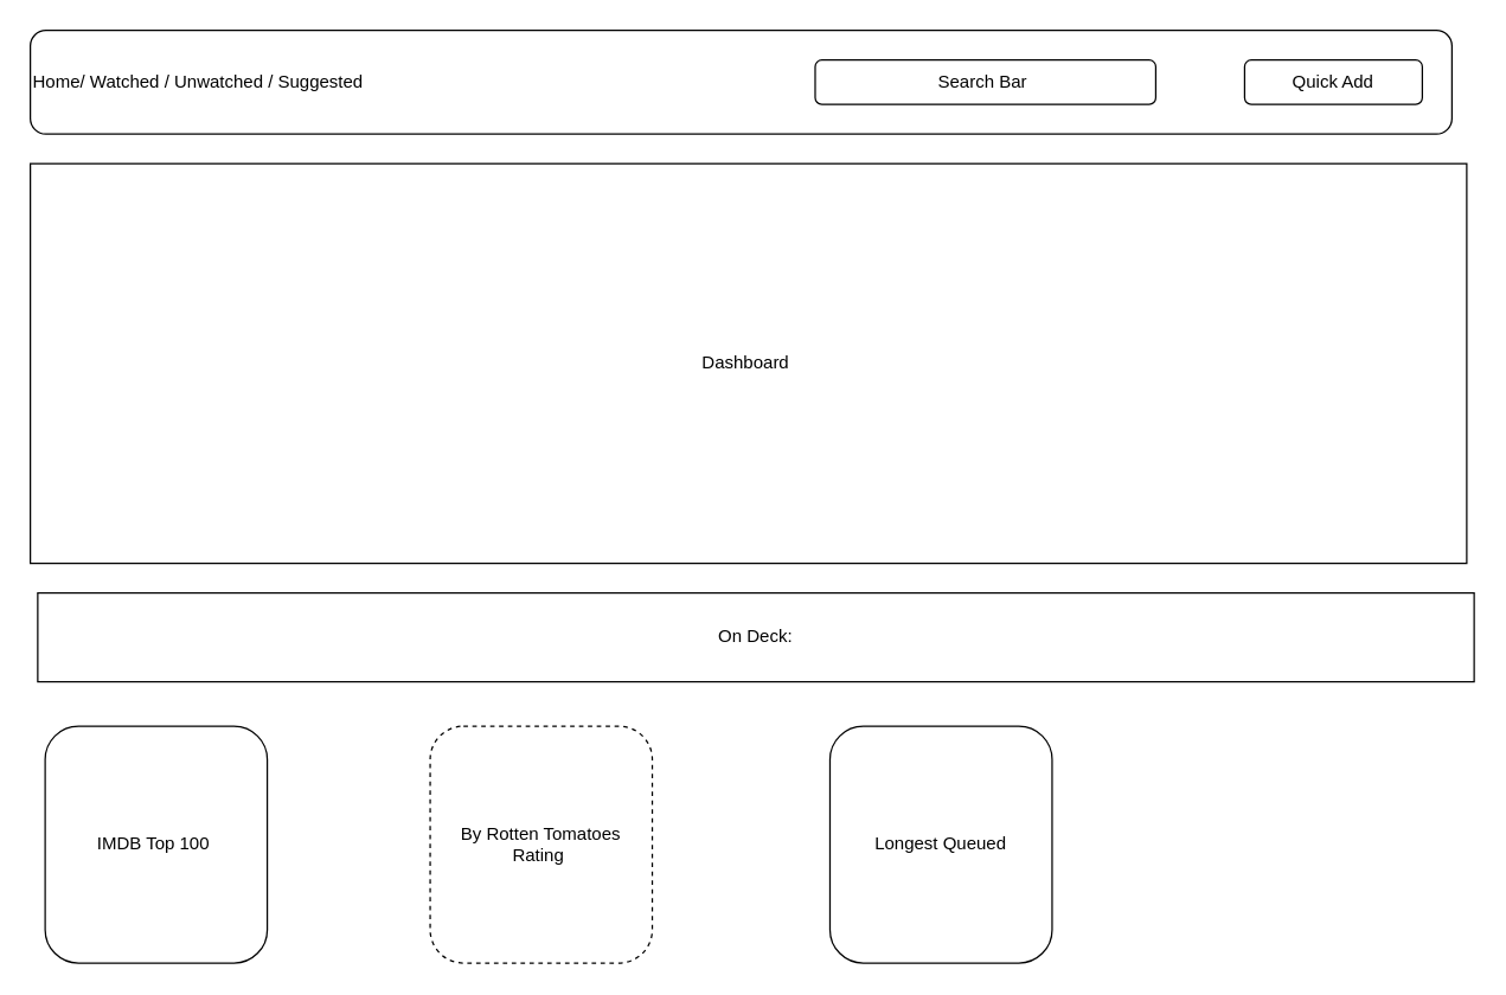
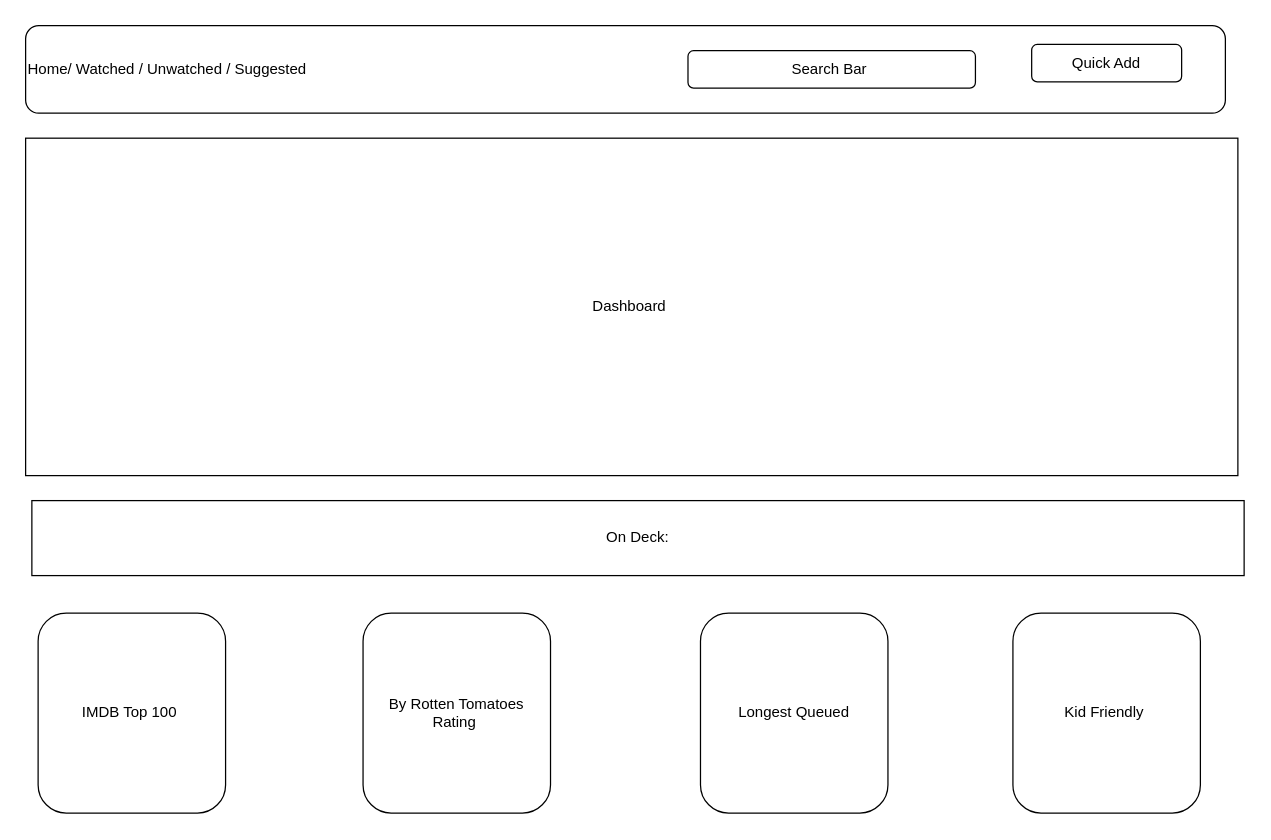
  <mxCell id="0" style=";html=1;" />
  <mxCell id="1" style=";html=1;" parent="0" />
  <mxCell id="2" value="Home/ Watched / Unwatched / Suggested" style="rounded=1;whiteSpace=wrap;html=1;align=left;" vertex="1" parent="1"><mxGeometry x="20" y="20" width="960" height="70" as="geometry" /></mxCell>
  <mxCell id="3" value="Dashboard&amp;nbsp;" style="rounded=0;whiteSpace=wrap;html=1;" vertex="1" parent="1"><mxGeometry x="20" y="110" width="970" height="270" as="geometry" /></mxCell>
- <mxCell id="4" value="By Rotten Tomatoes Rating&amp;nbsp;" style="rounded=1;whiteSpace=wrap;html=1;dashed=1;" vertex="1" parent="1"><mxGeometry x="290" y="490" width="150" height="160" as="geometry" /></mxCell>
+ <mxCell id="4" value="By Rotten Tomatoes Rating&amp;nbsp;" style="rounded=1;whiteSpace=wrap;html=1;" vertex="1" parent="1"><mxGeometry x="290" y="490" width="150" height="160" as="geometry" /></mxCell>
+ <mxCell id="5" value="Kid Friendly&amp;nbsp;" style="rounded=1;whiteSpace=wrap;html=1;" vertex="1" parent="1"><mxGeometry x="810" y="490" width="150" height="160" as="geometry" /></mxCell>
  <mxCell id="6" value="On Deck:" style="rounded=0;whiteSpace=wrap;html=1;" vertex="1" parent="1"><mxGeometry x="25" y="400" width="970" height="60" as="geometry" /></mxCell>
  <mxCell id="7" value="Longest Queued" style="rounded=1;whiteSpace=wrap;html=1;" vertex="1" parent="1"><mxGeometry x="560" y="490" width="150" height="160" as="geometry" /></mxCell>
  <mxCell id="8" value="IMDB Top 100&amp;nbsp;" style="rounded=1;whiteSpace=wrap;html=1;" vertex="1" parent="1"><mxGeometry x="30" y="490" width="150" height="160" as="geometry" /></mxCell>
  <mxCell id="9" value="Search Bar&amp;nbsp;" style="rounded=1;whiteSpace=wrap;html=1;" vertex="1" parent="1"><mxGeometry x="550" y="40" width="230" height="30" as="geometry" /></mxCell>
- <mxCell id="10" value="Quick Add" style="rounded=1;whiteSpace=wrap;html=1;" vertex="1" parent="1"><mxGeometry x="840" y="40" width="120" height="30" as="geometry" /></mxCell>
+ <mxCell id="10" value="Quick Add" style="rounded=1;whiteSpace=wrap;html=1;" vertex="1" parent="1"><mxGeometry x="825" y="35" width="120" height="30" as="geometry" /></mxCell>
